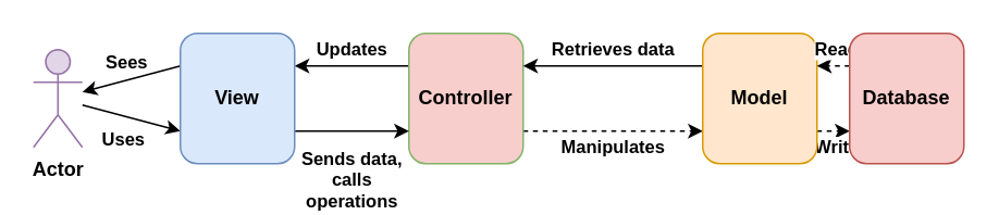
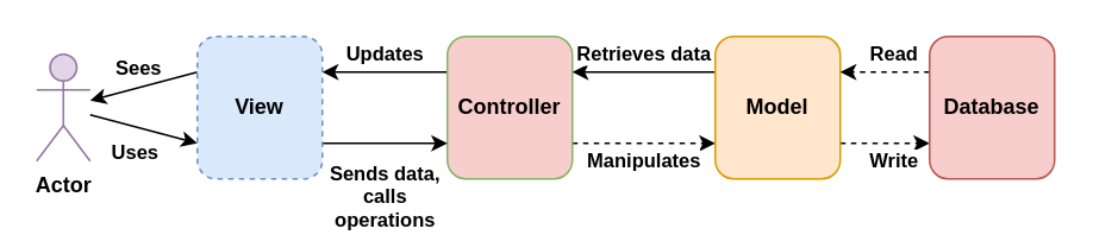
  <mxCell id="0" />
  <mxCell id="1" parent="0" />
  <mxCell id="2" value="Manipulates" style="rounded=0;orthogonalLoop=1;jettySize=auto;html=1;entryX=0;entryY=0.75;entryDx=0;entryDy=0;exitX=1;exitY=0.75;exitDx=0;exitDy=0;fontStyle=1;dashed=1;" parent="1" source="4" target="12" edge="1"><mxGeometry y="-10" relative="1" as="geometry"><mxPoint as="offset" /></mxGeometry></mxCell>
  <mxCell id="3" value="Updates" style="edgeStyle=none;rounded=0;orthogonalLoop=1;jettySize=auto;html=1;entryX=1;entryY=0.25;entryDx=0;entryDy=0;exitX=0;exitY=0.25;exitDx=0;exitDy=0;fontStyle=1" parent="1" source="4" target="10" edge="1"><mxGeometry y="-10" relative="1" as="geometry"><mxPoint as="offset" /></mxGeometry></mxCell>
  <mxCell id="4" value="Controller" style="rounded=1;whiteSpace=wrap;html=1;fillColor=#f8cecc;strokeColor=#82b366;fontStyle=1;" parent="1" vertex="1"><mxGeometry x="250" y="20" width="70" height="80" as="geometry" /></mxCell>
  <mxCell id="5" value="Sees" style="rounded=0;orthogonalLoop=1;jettySize=auto;html=1;exitX=0;exitY=0.25;exitDx=0;exitDy=0;fontStyle=1" parent="1" source="10" target="7" edge="1"><mxGeometry y="-10" relative="1" as="geometry"><mxPoint x="70" y="40" as="targetPoint" /><mxPoint as="offset" /></mxGeometry></mxCell>
  <mxCell id="6" value="Uses" style="edgeStyle=none;rounded=0;orthogonalLoop=1;jettySize=auto;html=1;entryX=0;entryY=0.75;entryDx=0;entryDy=0;fontStyle=1" parent="1" source="7" target="10" edge="1"><mxGeometry x="-0.027" y="-14" relative="1" as="geometry"><mxPoint x="70" y="80" as="sourcePoint" /><mxPoint as="offset" /></mxGeometry></mxCell>
  <mxCell id="7" value="Actor" style="shape=umlActor;verticalLabelPosition=bottom;verticalAlign=top;html=1;outlineConnect=0;fillColor=#e1d5e7;strokeColor=#9673a6;fontStyle=1" parent="1" vertex="1"><mxGeometry x="20" y="30" width="30" height="60" as="geometry" /></mxCell>
  <mxCell id="8" value="Retrieves data" style="edgeStyle=orthogonalEdgeStyle;rounded=0;orthogonalLoop=1;jettySize=auto;html=1;exitX=0;exitY=0.25;exitDx=0;exitDy=0;fontStyle=1" parent="1" source="12" edge="1"><mxGeometry y="-10" relative="1" as="geometry"><mxPoint x="320" y="40" as="targetPoint" /><Array as="points"><mxPoint x="360" y="40" /><mxPoint x="360" y="40" /></Array><mxPoint as="offset" /></mxGeometry></mxCell>
  <mxCell id="9" value="Sends data,&lt;br&gt;calls&lt;br&gt;operations" style="edgeStyle=none;rounded=0;orthogonalLoop=1;jettySize=auto;html=1;entryX=0;entryY=0.75;entryDx=0;entryDy=0;exitX=1;exitY=0.75;exitDx=0;exitDy=0;fontStyle=1" parent="1" source="10" target="4" edge="1"><mxGeometry y="-30" relative="1" as="geometry"><mxPoint as="offset" /></mxGeometry></mxCell>
- <mxCell id="10" value="View" style="rounded=1;whiteSpace=wrap;html=1;fillColor=#dae8fc;strokeColor=#6c8ebf;fontStyle=1" parent="1" vertex="1"><mxGeometry x="110" y="20" width="70" height="80" as="geometry" /></mxCell>
+ <mxCell id="10" value="View" style="rounded=1;whiteSpace=wrap;html=1;fillColor=#dae8fc;strokeColor=#6c8ebf;fontStyle=1;dashed=1;" parent="1" vertex="1"><mxGeometry x="110" y="20" width="70" height="80" as="geometry" /></mxCell>
  <mxCell id="11" value="Write" style="rounded=0;orthogonalLoop=1;jettySize=auto;html=1;entryX=0;entryY=0.75;entryDx=0;entryDy=0;exitX=1;exitY=0.75;exitDx=0;exitDy=0;dashed=1;fontStyle=1" edge="1" parent="1" source="12" target="14"><mxGeometry x="0.2" y="-10" relative="1" as="geometry"><mxPoint as="offset" /></mxGeometry></mxCell>
- <mxCell id="12" value="Model" style="rounded=1;whiteSpace=wrap;html=1;fillColor=#ffe6cc;strokeColor=#d79b00;fontStyle=1" parent="1" vertex="1"><mxGeometry x="430" y="20" width="70" height="80" as="geometry" /></mxCell>
+ <mxCell id="12" value="Model" style="rounded=1;whiteSpace=wrap;html=1;fillColor=#ffe6cc;strokeColor=#d79b00;fontStyle=1" parent="1" vertex="1"><mxGeometry x="400" y="20" width="70" height="80" as="geometry" /></mxCell>
  <mxCell id="13" value="Read" style="edgeStyle=none;rounded=0;orthogonalLoop=1;jettySize=auto;html=1;entryX=1;entryY=0.25;entryDx=0;entryDy=0;dashed=1;exitX=0;exitY=0.25;exitDx=0;exitDy=0;fontStyle=1" edge="1" parent="1" source="14" target="12"><mxGeometry x="-0.2" y="-10" relative="1" as="geometry"><mxPoint as="offset" /></mxGeometry></mxCell>
  <mxCell id="14" value="Database" style="rounded=1;whiteSpace=wrap;html=1;fillColor=#f8cecc;strokeColor=#b85450;fontStyle=1;dashed=0;" vertex="1" parent="1"><mxGeometry x="520" y="20" width="70" height="80" as="geometry" /></mxCell>
